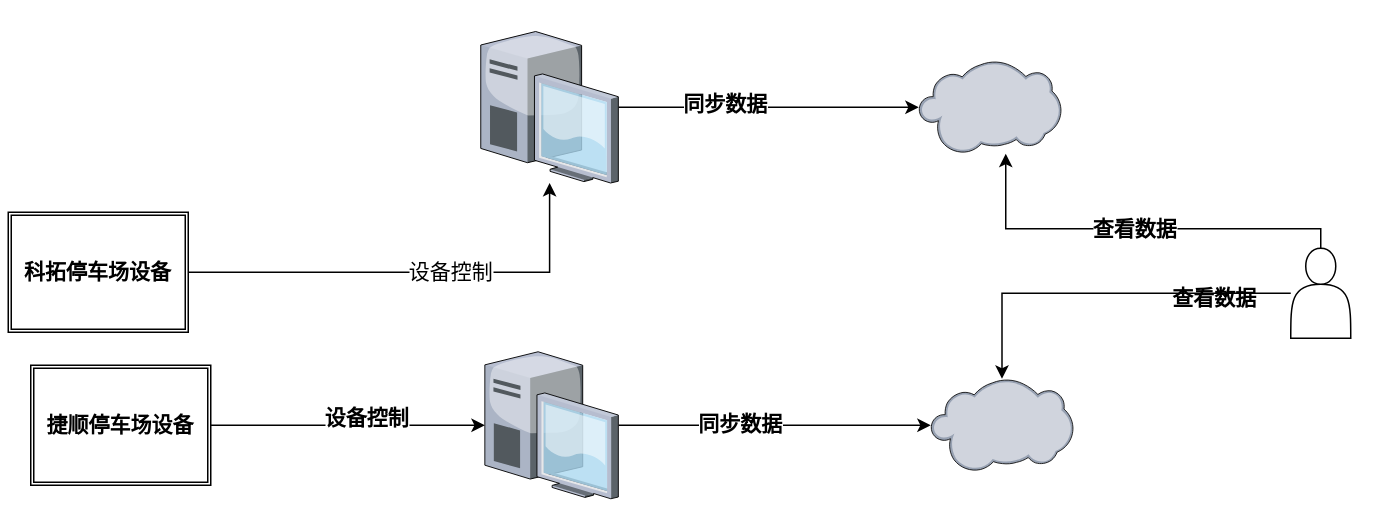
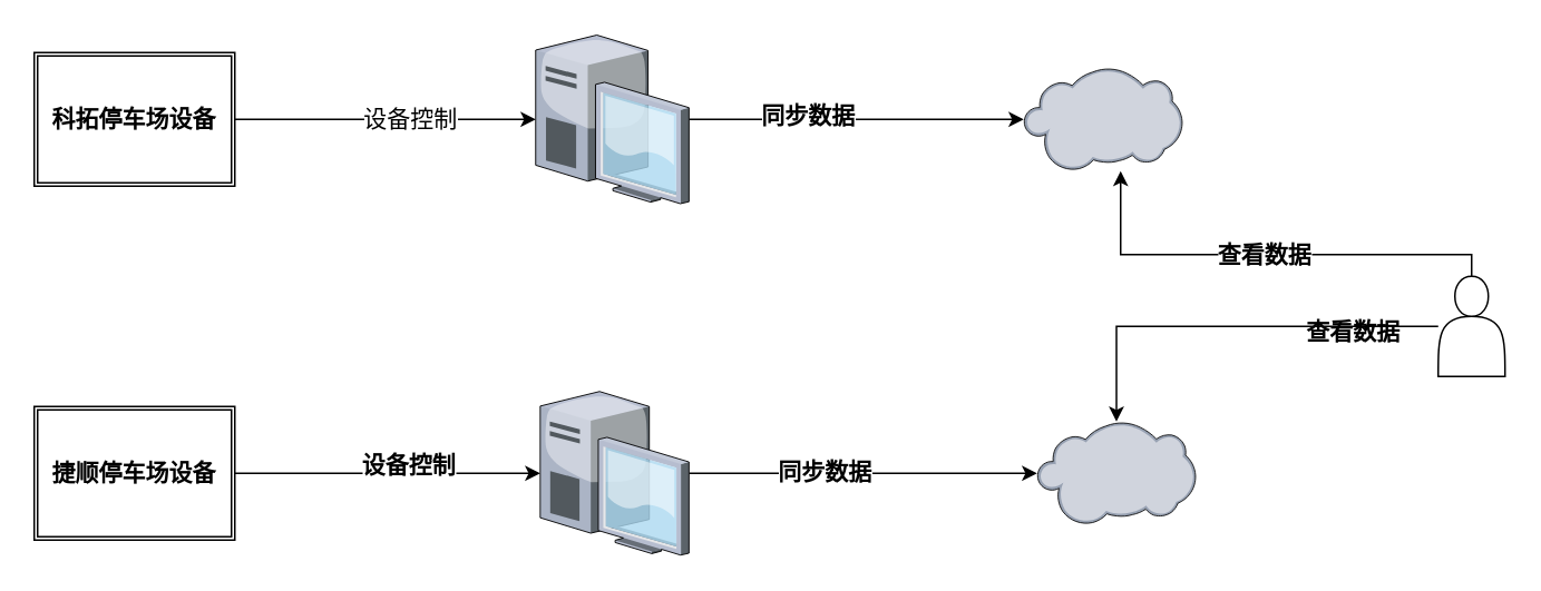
  <mxCell id="0" />
  <mxCell id="1" parent="0" />
  <mxCell id="2" style="edgeStyle=orthogonalEdgeStyle;rounded=0;orthogonalLoop=1;jettySize=auto;html=1;" edge="1" parent="1" source="4" target="14"><mxGeometry relative="1" as="geometry" /></mxCell>
  <mxCell id="3" value="&lt;b&gt;&lt;font style=&quot;font-size: 14px&quot;&gt;同步数据&lt;/font&gt;&lt;/b&gt;" style="text;html=1;align=center;verticalAlign=middle;resizable=0;points=[];labelBackgroundColor=#ffffff;" vertex="1" connectable="0" parent="2"><mxGeometry x="0.003" y="29" relative="1" as="geometry"><mxPoint x="-29" y="26" as="offset" /></mxGeometry></mxCell>
  <mxCell id="4" value="" style="verticalLabelPosition=bottom;aspect=fixed;html=1;verticalAlign=top;strokeColor=none;align=center;outlineConnect=0;shape=mxgraph.citrix.desktop;" vertex="1" parent="1"><mxGeometry x="320" y="20.5" width="91.72" height="101" as="geometry" /></mxCell>
  <mxCell id="5" style="edgeStyle=orthogonalEdgeStyle;rounded=0;orthogonalLoop=1;jettySize=auto;html=1;" edge="1" parent="1" source="7" target="15"><mxGeometry relative="1" as="geometry" /></mxCell>
  <mxCell id="6" value="&lt;font style=&quot;font-size: 14px&quot;&gt;&lt;b&gt;同步数据&lt;/b&gt;&lt;/font&gt;" style="text;html=1;align=center;verticalAlign=middle;resizable=0;points=[];labelBackgroundColor=#ffffff;" vertex="1" connectable="0" parent="5"><mxGeometry x="-0.22" y="2" relative="1" as="geometry"><mxPoint as="offset" /></mxGeometry></mxCell>
  <mxCell id="7" value="" style="verticalLabelPosition=bottom;aspect=fixed;html=1;verticalAlign=top;strokeColor=none;align=center;outlineConnect=0;shape=mxgraph.citrix.desktop;" vertex="1" parent="1"><mxGeometry x="322.72" y="234" width="89" height="98" as="geometry" /></mxCell>
  <mxCell id="8" style="edgeStyle=orthogonalEdgeStyle;rounded=0;orthogonalLoop=1;jettySize=auto;html=1;" edge="1" parent="1" source="10" target="4"><mxGeometry relative="1" as="geometry" /></mxCell>
  <mxCell id="9" value="&lt;font style=&quot;font-size: 14px&quot;&gt;设备控制&lt;/font&gt;" style="text;html=1;align=center;verticalAlign=middle;resizable=0;points=[];labelBackgroundColor=#ffffff;" vertex="1" connectable="0" parent="8"><mxGeometry x="0.159" y="1" relative="1" as="geometry"><mxPoint as="offset" /></mxGeometry></mxCell>
- <mxCell id="10" value="&lt;font style=&quot;font-size: 14px&quot;&gt;&lt;b&gt;科拓停车场设备&lt;/b&gt;&lt;/font&gt;" style="shape=ext;double=1;rounded=0;whiteSpace=wrap;html=1;" vertex="1" parent="1"><mxGeometry x="5" y="141" width="120" height="80" as="geometry" /></mxCell>
+ <mxCell id="10" value="&lt;font style=&quot;font-size: 14px&quot;&gt;&lt;b&gt;科拓停车场设备&lt;/b&gt;&lt;/font&gt;" style="shape=ext;double=1;rounded=0;whiteSpace=wrap;html=1;" vertex="1" parent="1"><mxGeometry x="20" y="31" width="120" height="80" as="geometry" /></mxCell>
  <mxCell id="11" style="edgeStyle=orthogonalEdgeStyle;rounded=0;orthogonalLoop=1;jettySize=auto;html=1;" edge="1" parent="1" source="13" target="7"><mxGeometry relative="1" as="geometry" /></mxCell>
  <mxCell id="12" value="&lt;b&gt;&lt;font style=&quot;font-size: 14px&quot;&gt;设备控制&lt;/font&gt;&lt;/b&gt;" style="text;html=1;align=center;verticalAlign=middle;resizable=0;points=[];labelBackgroundColor=#ffffff;" vertex="1" connectable="0" parent="11"><mxGeometry x="0.131" y="6" relative="1" as="geometry"><mxPoint as="offset" /></mxGeometry></mxCell>
  <mxCell id="13" value="&lt;font style=&quot;font-size: 14px&quot;&gt;&lt;b&gt;捷顺停车场设备&lt;/b&gt;&lt;/font&gt;" style="shape=ext;double=1;rounded=0;whiteSpace=wrap;html=1;" vertex="1" parent="1"><mxGeometry x="20" y="243" width="120" height="80" as="geometry" /></mxCell>
  <mxCell id="14" value="" style="verticalLabelPosition=bottom;aspect=fixed;html=1;verticalAlign=top;strokeColor=none;align=center;outlineConnect=0;shape=mxgraph.citrix.cloud;" vertex="1" parent="1"><mxGeometry x="612" y="40" width="95" height="62" as="geometry" /></mxCell>
  <mxCell id="15" value="" style="verticalLabelPosition=bottom;aspect=fixed;html=1;verticalAlign=top;strokeColor=none;align=center;outlineConnect=0;shape=mxgraph.citrix.cloud;" vertex="1" parent="1"><mxGeometry x="620" y="252" width="95" height="62" as="geometry" /></mxCell>
  <mxCell id="16" value="&lt;b&gt;&lt;font style=&quot;font-size: 14px&quot;&gt;查看数据&lt;/font&gt;&lt;/b&gt;" style="edgeStyle=orthogonalEdgeStyle;rounded=0;orthogonalLoop=1;jettySize=auto;html=1;" edge="1" parent="1" source="18" target="14"><mxGeometry relative="1" as="geometry"><Array as="points"><mxPoint x="670" y="152" /></Array></mxGeometry></mxCell>
  <mxCell id="17" style="edgeStyle=orthogonalEdgeStyle;rounded=0;orthogonalLoop=1;jettySize=auto;html=1;" edge="1" parent="1" source="18" target="15"><mxGeometry relative="1" as="geometry" /></mxCell>
  <mxCell id="18" value="" style="shape=actor;whiteSpace=wrap;html=1;" vertex="1" parent="1"><mxGeometry x="860" y="165" width="40" height="60" as="geometry" /></mxCell>
  <mxCell id="19" value="&lt;b&gt;&lt;font style=&quot;font-size: 14px&quot;&gt;查看数据&lt;/font&gt;&lt;/b&gt;" style="text;html=1;align=center;verticalAlign=middle;resizable=0;points=[];autosize=1;" vertex="1" parent="1"><mxGeometry x="774" y="188" width="70" height="20" as="geometry" /></mxCell>
